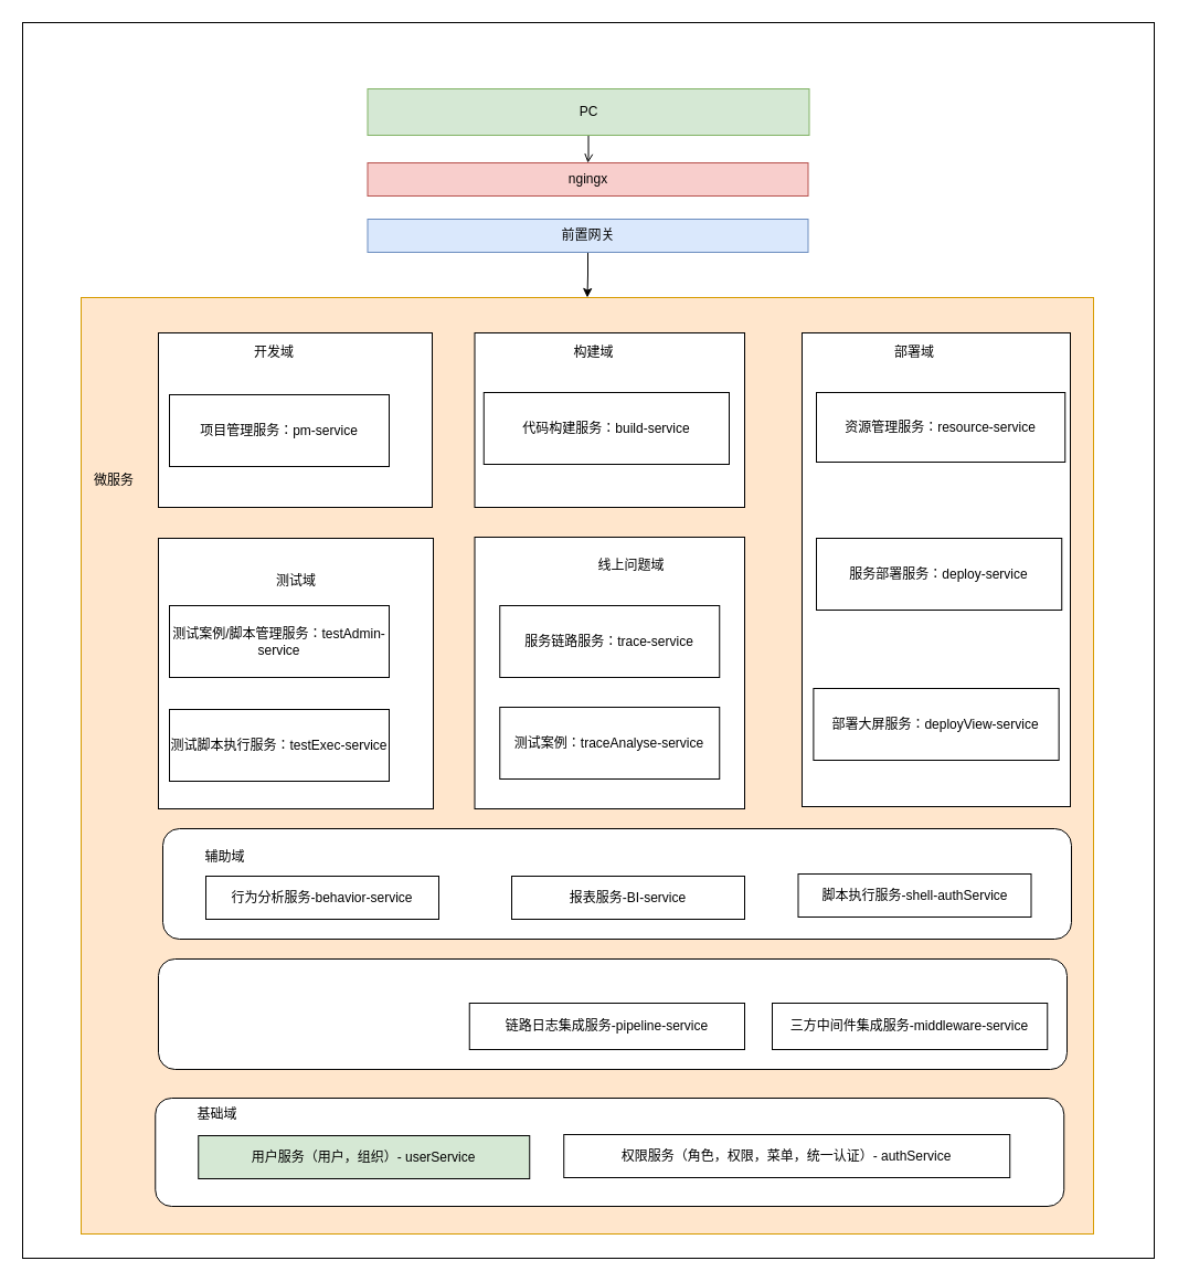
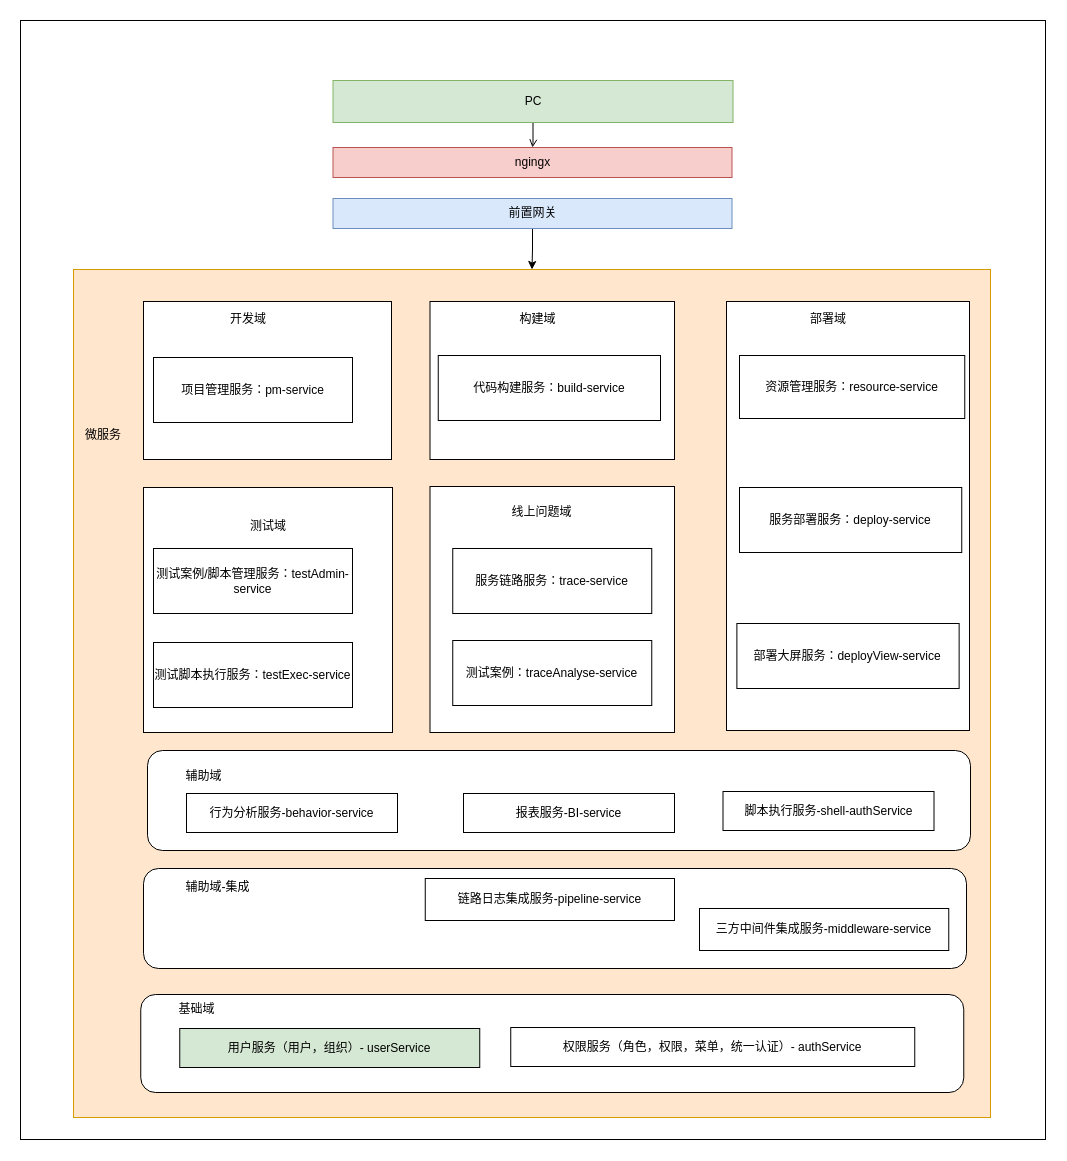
  <mxCell id="0" />
  <mxCell id="1" parent="0" />
  <mxCell id="2" value="" style="rounded=0;whiteSpace=wrap;html=1;" parent="1" vertex="1"><mxGeometry x="20" y="20" width="1025" height="1119" as="geometry" /></mxCell>
  <mxCell id="3" value="" style="edgeStyle=orthogonalEdgeStyle;rounded=0;orthogonalLoop=1;jettySize=auto;html=1;endArrow=open;" edge="1" parent="1" source="4" target="5"><mxGeometry relative="1" as="geometry" /></mxCell>
  <mxCell id="4" value="PC" style="rounded=0;whiteSpace=wrap;html=1;fillColor=#d5e8d4;strokeColor=#82b366;" parent="1" vertex="1"><mxGeometry x="332.5" y="80" width="400" height="42" as="geometry" /></mxCell>
  <mxCell id="5" value="ngingx" style="rounded=0;whiteSpace=wrap;html=1;fillColor=#f8cecc;strokeColor=#b85450;" parent="1" vertex="1"><mxGeometry x="332.5" y="147" width="399" height="30" as="geometry" /></mxCell>
  <mxCell id="6" style="edgeStyle=orthogonalEdgeStyle;rounded=0;orthogonalLoop=1;jettySize=auto;html=1;" edge="1" parent="1" source="7" target="8"><mxGeometry relative="1" as="geometry" /></mxCell>
  <mxCell id="7" value="前置网关" style="rounded=0;whiteSpace=wrap;html=1;fillColor=#dae8fc;strokeColor=#6c8ebf;" vertex="1" parent="1"><mxGeometry x="332.5" y="198" width="399" height="30" as="geometry" /></mxCell>
  <mxCell id="8" value="" style="rounded=0;whiteSpace=wrap;html=1;fillColor=#ffe6cc;strokeColor=#d79b00;" vertex="1" parent="1"><mxGeometry x="73" y="269" width="917" height="848" as="geometry" /></mxCell>
  <mxCell id="9" value="微服务" style="text;html=1;strokeColor=none;fillColor=none;align=center;verticalAlign=middle;whiteSpace=wrap;rounded=0;" vertex="1" parent="1"><mxGeometry x="73" y="420" width="60" height="30" as="geometry" /></mxCell>
  <mxCell id="10" value="" style="rounded=0;whiteSpace=wrap;html=1;" vertex="1" parent="1"><mxGeometry x="143" y="301" width="248" height="158" as="geometry" /></mxCell>
  <mxCell id="11" value="开发域" style="text;html=1;strokeColor=none;fillColor=none;align=center;verticalAlign=middle;whiteSpace=wrap;rounded=0;" vertex="1" parent="1"><mxGeometry x="207" y="304" width="82" height="30" as="geometry" /></mxCell>
  <mxCell id="12" value="" style="rounded=0;whiteSpace=wrap;html=1;" vertex="1" parent="1"><mxGeometry x="726" y="301" width="243" height="429" as="geometry" /></mxCell>
  <mxCell id="13" value="部署域" style="text;html=1;strokeColor=none;fillColor=none;align=center;verticalAlign=middle;whiteSpace=wrap;rounded=0;" vertex="1" parent="1"><mxGeometry x="798" y="304" width="60" height="30" as="geometry" /></mxCell>
  <mxCell id="14" value="" style="rounded=0;whiteSpace=wrap;html=1;" vertex="1" parent="1"><mxGeometry x="143" y="487" width="249" height="245" as="geometry" /></mxCell>
  <mxCell id="15" value="测试域" style="text;html=1;strokeColor=none;fillColor=none;align=center;verticalAlign=middle;whiteSpace=wrap;rounded=0;" vertex="1" parent="1"><mxGeometry x="237.5" y="511" width="60" height="30" as="geometry" /></mxCell>
  <mxCell id="16" value="" style="rounded=0;whiteSpace=wrap;html=1;" vertex="1" parent="1"><mxGeometry x="429.5" y="486" width="244.5" height="246" as="geometry" /></mxCell>
- <mxCell id="17" value="线上问题域" style="text;html=1;strokeColor=none;fillColor=none;align=center;verticalAlign=middle;whiteSpace=wrap;rounded=0;" vertex="1" parent="1"><mxGeometry x="531.5" y="497" width="79" height="30" as="geometry" /></mxCell>
+ <mxCell id="17" value="线上问题域" style="text;html=1;strokeColor=none;fillColor=none;align=center;verticalAlign=middle;whiteSpace=wrap;rounded=0;" vertex="1" parent="1"><mxGeometry x="501.5" y="497" width="79" height="30" as="geometry" /></mxCell>
  <mxCell id="18" value="" style="rounded=0;whiteSpace=wrap;html=1;" vertex="1" parent="1"><mxGeometry x="429.5" y="301" width="244.5" height="158" as="geometry" /></mxCell>
  <mxCell id="19" value="构建域" style="text;html=1;strokeColor=none;fillColor=none;align=center;verticalAlign=middle;whiteSpace=wrap;rounded=0;" vertex="1" parent="1"><mxGeometry x="497" y="304" width="80.5" height="30" as="geometry" /></mxCell>
  <mxCell id="20" value="项目管理服务：pm-service" style="rounded=0;whiteSpace=wrap;html=1;" vertex="1" parent="1"><mxGeometry x="153" y="357" width="199" height="65" as="geometry" /></mxCell>
  <mxCell id="21" value="代码构建服务：build-service" style="rounded=0;whiteSpace=wrap;html=1;" vertex="1" parent="1"><mxGeometry x="437.75" y="355" width="222.25" height="65" as="geometry" /></mxCell>
  <mxCell id="22" value="资源管理服务：resource-service" style="rounded=0;whiteSpace=wrap;html=1;" vertex="1" parent="1"><mxGeometry x="739" y="355" width="225.25" height="63" as="geometry" /></mxCell>
  <mxCell id="23" value="服务部署服务：deploy-service" style="rounded=0;whiteSpace=wrap;html=1;" vertex="1" parent="1"><mxGeometry x="739" y="487" width="222.25" height="65" as="geometry" /></mxCell>
  <mxCell id="24" value="部署大屏服务：deployView-service" style="rounded=0;whiteSpace=wrap;html=1;" vertex="1" parent="1"><mxGeometry x="736.38" y="623" width="222.25" height="65" as="geometry" /></mxCell>
  <mxCell id="25" value="测试案例/脚本管理服务：testAdmin-service" style="rounded=0;whiteSpace=wrap;html=1;" vertex="1" parent="1"><mxGeometry x="153" y="548" width="199" height="65" as="geometry" /></mxCell>
  <mxCell id="26" value="测试脚本执行服务：testExec-service" style="rounded=0;whiteSpace=wrap;html=1;" vertex="1" parent="1"><mxGeometry x="153" y="642" width="199" height="65" as="geometry" /></mxCell>
  <mxCell id="27" value="服务链路服务：trace-service" style="rounded=0;whiteSpace=wrap;html=1;" vertex="1" parent="1"><mxGeometry x="452.25" y="548" width="199" height="65" as="geometry" /></mxCell>
  <mxCell id="28" value="测试案例：traceAnalyse-service" style="rounded=0;whiteSpace=wrap;html=1;" vertex="1" parent="1"><mxGeometry x="452.25" y="640" width="199" height="65" as="geometry" /></mxCell>
  <mxCell id="29" value="" style="rounded=1;whiteSpace=wrap;html=1;" vertex="1" parent="1"><mxGeometry x="147" y="750" width="823" height="100" as="geometry" /></mxCell>
  <mxCell id="30" value="辅助域" style="text;html=1;strokeColor=none;fillColor=none;align=center;verticalAlign=middle;whiteSpace=wrap;rounded=0;" vertex="1" parent="1"><mxGeometry x="164" y="761" width="79" height="30" as="geometry" /></mxCell>
  <mxCell id="31" value="行为分析服务-behavior-service" style="rounded=0;whiteSpace=wrap;html=1;" vertex="1" parent="1"><mxGeometry x="186" y="793" width="211" height="39" as="geometry" /></mxCell>
  <mxCell id="32" value="报表服务-BI-service" style="rounded=0;whiteSpace=wrap;html=1;" vertex="1" parent="1"><mxGeometry x="463" y="793" width="211" height="39" as="geometry" /></mxCell>
  <mxCell id="33" value="脚本执行服务-shell-authService" style="rounded=0;whiteSpace=wrap;html=1;" vertex="1" parent="1"><mxGeometry x="722.5" y="791" width="211" height="39" as="geometry" /></mxCell>
  <mxCell id="34" value="" style="rounded=1;whiteSpace=wrap;html=1;" vertex="1" parent="1"><mxGeometry x="143" y="868" width="823" height="100" as="geometry" /></mxCell>
+ <mxCell id="35" value="辅助域-集成" style="text;html=1;strokeColor=none;fillColor=none;align=center;verticalAlign=middle;whiteSpace=wrap;rounded=0;" vertex="1" parent="1"><mxGeometry x="178" y="872" width="79" height="30" as="geometry" /></mxCell>
  <mxCell id="36" value="" style="rounded=1;whiteSpace=wrap;html=1;" vertex="1" parent="1"><mxGeometry x="140.25" y="994" width="823" height="98" as="geometry" /></mxCell>
  <mxCell id="37" value="基础域" style="text;html=1;strokeColor=none;fillColor=none;align=center;verticalAlign=middle;whiteSpace=wrap;rounded=0;" vertex="1" parent="1"><mxGeometry x="157.25" y="994" width="79" height="30" as="geometry" /></mxCell>
  <mxCell id="38" value="用户服务（用户，组织）- userService" style="rounded=0;whiteSpace=wrap;html=1;fillColor=#d5e8d4;" vertex="1" parent="1"><mxGeometry x="179.25" y="1028" width="300" height="39" as="geometry" /></mxCell>
  <mxCell id="39" value="权限服务（角色，权限，菜单，统一认证）- authService" style="rounded=0;whiteSpace=wrap;html=1;" vertex="1" parent="1"><mxGeometry x="510.25" y="1027" width="404" height="39" as="geometry" /></mxCell>
- <mxCell id="40" value="链路日志集成服务-pipeline-service" style="rounded=0;whiteSpace=wrap;html=1;" vertex="1" parent="1"><mxGeometry x="424.75" y="908" width="249.25" height="42" as="geometry" /></mxCell>
+ <mxCell id="40" value="链路日志集成服务-pipeline-service" style="rounded=0;whiteSpace=wrap;html=1;" vertex="1" parent="1"><mxGeometry x="424.75" y="878" width="249.25" height="42" as="geometry" /></mxCell>
  <mxCell id="41" value="三方中间件集成服务-middleware-service" style="rounded=0;whiteSpace=wrap;html=1;" vertex="1" parent="1"><mxGeometry x="699" y="908" width="249.25" height="42" as="geometry" /></mxCell>
